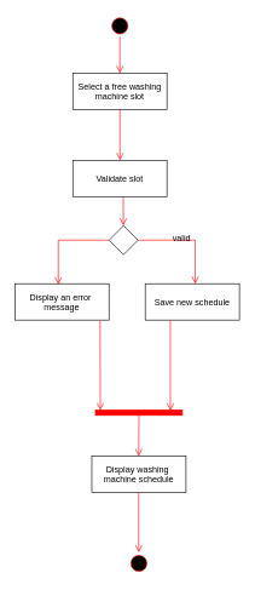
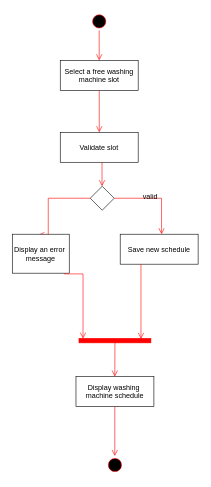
  <mxCell id="0" />
  <mxCell id="1" parent="0" />
  <mxCell id="2" value="Select a free washing&#10;machine slot" style="" parent="1" vertex="1"><mxGeometry x="100" y="100" width="130" height="50" as="geometry" /></mxCell>
  <mxCell id="3" value="" style="ellipse;shape=startState;fillColor=#000000;strokeColor=#ff0000;" parent="1" vertex="1"><mxGeometry x="150" y="20" width="30" height="30" as="geometry" /></mxCell>
  <mxCell id="4" value="" style="edgeStyle=elbowEdgeStyle;elbow=horizontal;verticalAlign=bottom;endArrow=open;endSize=8;strokeColor=#FF0000;endFill=1;rounded=0;exitX=0.5;exitY=1;exitDx=0;exitDy=0;entryX=0.5;entryY=0;entryDx=0;entryDy=0;" parent="1" source="3" target="2" edge="1"><mxGeometry x="100" y="40" as="geometry"><mxPoint x="164.47" y="90" as="targetPoint" /><mxPoint x="164.47" y="50" as="sourcePoint" /></mxGeometry></mxCell>
  <mxCell id="5" value="" style="edgeStyle=elbowEdgeStyle;elbow=horizontal;verticalAlign=bottom;endArrow=open;endSize=8;strokeColor=#FF0000;endFill=1;rounded=0;exitX=0.5;exitY=1;exitDx=0;exitDy=0;entryX=0.5;entryY=0;entryDx=0;entryDy=0;" edge="1" parent="1" target="6"><mxGeometry x="100" y="40" as="geometry"><mxPoint x="164.8" y="214.05" as="targetPoint" /><mxPoint x="165.11" y="150" as="sourcePoint" /><Array as="points"><mxPoint x="165.11" y="180" /></Array></mxGeometry></mxCell>
  <mxCell id="6" value="Validate slot" style="" vertex="1" parent="1"><mxGeometry x="100" y="220" width="130" height="50" as="geometry" /></mxCell>
  <mxCell id="7" value="" style="rhombus;whiteSpace=wrap;html=1;" vertex="1" parent="1"><mxGeometry x="150" y="310" width="40" height="40" as="geometry" /></mxCell>
  <mxCell id="8" value="" style="edgeStyle=elbowEdgeStyle;elbow=horizontal;verticalAlign=bottom;endArrow=open;endSize=8;strokeColor=#FF0000;endFill=1;rounded=0;exitX=0.5;exitY=1;exitDx=0;exitDy=0;entryX=0.5;entryY=0;entryDx=0;entryDy=0;" edge="1" parent="1" target="7"><mxGeometry x="100" y="40" as="geometry"><mxPoint x="170" y="330" as="targetPoint" /><mxPoint x="169.71" y="270" as="sourcePoint" /><Array as="points"><mxPoint x="169.71" y="300" /></Array></mxGeometry></mxCell>
  <mxCell id="9" value="" style="edgeStyle=elbowEdgeStyle;elbow=horizontal;verticalAlign=bottom;endArrow=open;endSize=8;strokeColor=#FF0000;endFill=1;rounded=0;exitX=1;exitY=0.5;exitDx=0;exitDy=0;entryX=0.532;entryY=0.002;entryDx=0;entryDy=0;entryPerimeter=0;" edge="1" parent="1" source="7" target="12"><mxGeometry x="100" y="40" as="geometry"><mxPoint x="229.49" y="383" as="targetPoint" /><mxPoint x="229.2" y="343" as="sourcePoint" /><Array as="points"><mxPoint x="269" y="360" /></Array></mxGeometry></mxCell>
  <mxCell id="10" value="valid" style="text;html=1;align=center;verticalAlign=middle;resizable=0;points=[];autosize=1;strokeColor=none;fillColor=none;" vertex="1" parent="1"><mxGeometry x="225" y="313" width="50" height="30" as="geometry" /></mxCell>
  <mxCell id="11" value="" style="edgeStyle=elbowEdgeStyle;elbow=horizontal;verticalAlign=bottom;endArrow=open;endSize=8;strokeColor=#FF0000;endFill=1;rounded=0;exitX=0;exitY=0.5;exitDx=0;exitDy=0;entryX=0.458;entryY=0.02;entryDx=0;entryDy=0;entryPerimeter=0;" edge="1" parent="1" source="7" target="13"><mxGeometry x="100" y="40" as="geometry"><mxPoint x="80" y="380" as="targetPoint" /><mxPoint x="200" y="340" as="sourcePoint" /><Array as="points"><mxPoint x="80" y="330" /></Array></mxGeometry></mxCell>
  <mxCell id="12" value="Save new schedule" style="" vertex="1" parent="1"><mxGeometry x="200" y="390" width="130" height="50" as="geometry" /></mxCell>
- <mxCell id="13" value="Display an error &#10;message" style="" vertex="1" parent="1"><mxGeometry x="20" y="390" width="130" height="50" as="geometry" /></mxCell>
+ <mxCell id="13" value="Display an error &#10;message" style="" vertex="1" parent="1"><mxGeometry x="20" y="390" width="95" height="65" as="geometry" /></mxCell>
  <mxCell id="14" value="" style="whiteSpace=wrap;strokeColor=#FF0000;fillColor=#FF0000;rotation=90;" vertex="1" parent="1"><mxGeometry x="187.5" y="507.5" width="7.5" height="120" as="geometry" /></mxCell>
  <mxCell id="15" value="" style="edgeStyle=elbowEdgeStyle;elbow=horizontal;verticalAlign=bottom;endArrow=open;endSize=8;strokeColor=#FF0000;endFill=1;rounded=0;exitX=0.5;exitY=1;exitDx=0;exitDy=0;entryX=0.126;entryY=0.142;entryDx=0;entryDy=0;entryPerimeter=0;" edge="1" parent="1" target="14"><mxGeometry x="100" y="40" as="geometry"><mxPoint x="230" y="560" as="targetPoint" /><mxPoint x="234.66" y="440" as="sourcePoint" /><Array as="points"><mxPoint x="234.66" y="470" /></Array></mxGeometry></mxCell>
  <mxCell id="16" value="" style="edgeStyle=elbowEdgeStyle;elbow=horizontal;verticalAlign=bottom;endArrow=open;endSize=8;strokeColor=#FF0000;endFill=1;rounded=0;exitX=0.905;exitY=1.019;exitDx=0;exitDy=0;entryX=0.057;entryY=0.937;entryDx=0;entryDy=0;entryPerimeter=0;exitPerimeter=0;" edge="1" parent="1" source="13" target="14"><mxGeometry x="100" y="40" as="geometry"><mxPoint x="120.34" y="575" as="targetPoint" /><mxPoint x="120" y="450" as="sourcePoint" /><Array as="points"><mxPoint x="138" y="500" /></Array></mxGeometry></mxCell>
  <mxCell id="17" value="Display washing &#10;machine schedule" style="" vertex="1" parent="1"><mxGeometry x="126.25" y="627.5" width="130" height="50" as="geometry" /></mxCell>
  <mxCell id="18" value="" style="edgeStyle=elbowEdgeStyle;elbow=horizontal;verticalAlign=bottom;endArrow=open;endSize=8;strokeColor=#FF0000;endFill=1;rounded=0;exitX=1;exitY=0.5;exitDx=0;exitDy=0;entryX=0.5;entryY=0;entryDx=0;entryDy=0;" edge="1" parent="1" source="14" target="17"><mxGeometry x="100" y="40" as="geometry"><mxPoint x="244" y="575" as="targetPoint" /><mxPoint x="244.66" y="450" as="sourcePoint" /><Array as="points" /></mxGeometry></mxCell>
  <mxCell id="19" value="" style="ellipse;shape=startState;fillColor=#000000;strokeColor=#ff0000;" vertex="1" parent="1"><mxGeometry x="176.25" y="760" width="30" height="30" as="geometry" /></mxCell>
  <mxCell id="20" value="" style="edgeStyle=elbowEdgeStyle;elbow=horizontal;verticalAlign=bottom;endArrow=open;endSize=8;strokeColor=#FF0000;endFill=1;rounded=0;entryX=0.5;entryY=0;entryDx=0;entryDy=0;" edge="1" parent="1" source="17" target="19"><mxGeometry x="100" y="40" as="geometry"><mxPoint x="190.66" y="733.5" as="targetPoint" /><mxPoint x="190.66" y="677.5" as="sourcePoint" /><Array as="points" /></mxGeometry></mxCell>
